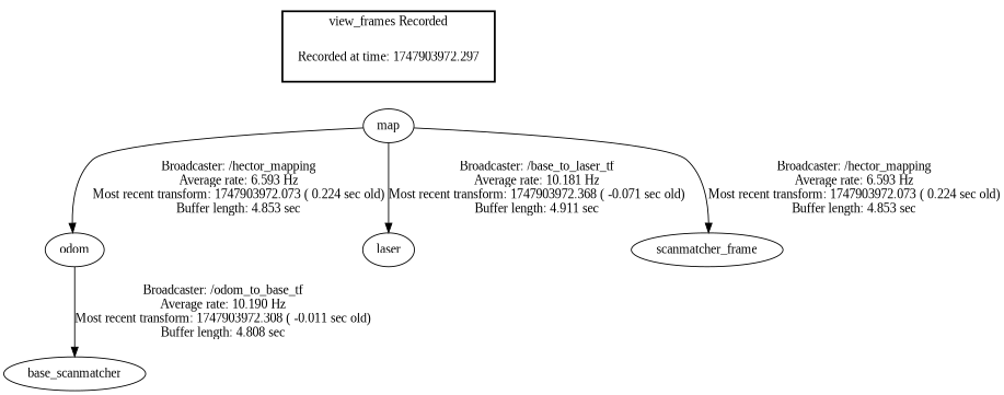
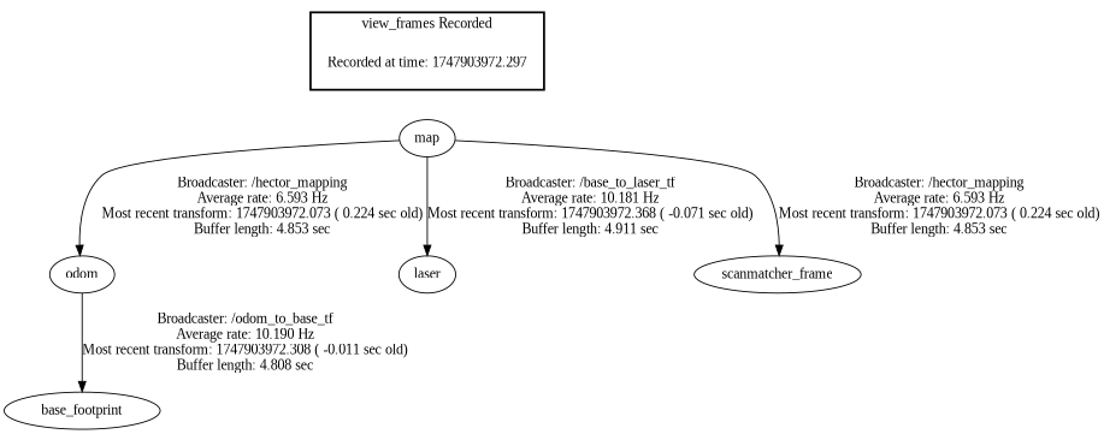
  digraph {
    fontname="Liberation Serif"
    node [fontname="Liberation Serif"]
    edge [fontname="Liberation Serif"]
    "Recorded at time: 1747903972.297" [shape=plaintext]
    map
    odom
-   base_footprint [label=base_scanmatcher]
+   base_footprint
    laser
    scanmatcher_frame
    subgraph cluster_1 {
      color=black
      label="view_frames Recorded"
      style=bold
      "Recorded at time: 1747903972.297"
    }
    "Recorded at time: 1747903972.297" -> map [style=invis]
    map -> odom [label="Broadcaster: /hector_mapping\nAverage rate: 6.593 Hz\nMost recent transform: 1747903972.073 ( 0.224 sec old)\nBuffer length: 4.853 sec\n"]
    map -> laser [label="Broadcaster: /base_to_laser_tf\nAverage rate: 10.181 Hz\nMost recent transform: 1747903972.368 ( -0.071 sec old)\nBuffer length: 4.911 sec\n"]
    map -> scanmatcher_frame [label="Broadcaster: /hector_mapping\nAverage rate: 6.593 Hz\nMost recent transform: 1747903972.073 ( 0.224 sec old)\nBuffer length: 4.853 sec\n"]
    odom -> base_footprint [label="Broadcaster: /odom_to_base_tf\nAverage rate: 10.190 Hz\nMost recent transform: 1747903972.308 ( -0.011 sec old)\nBuffer length: 4.808 sec\n"]
  }
